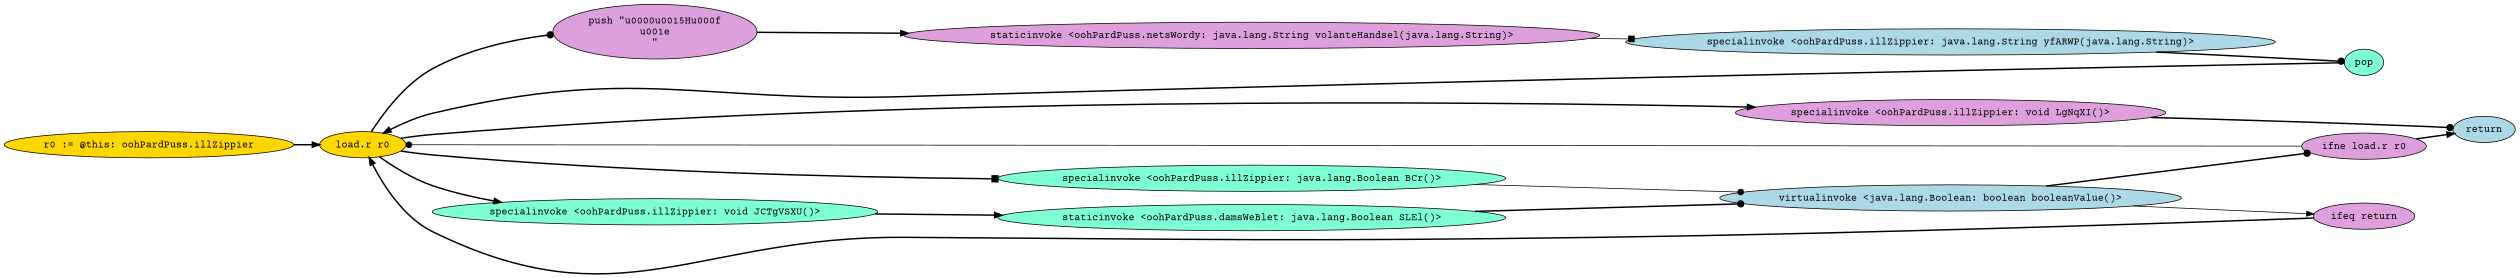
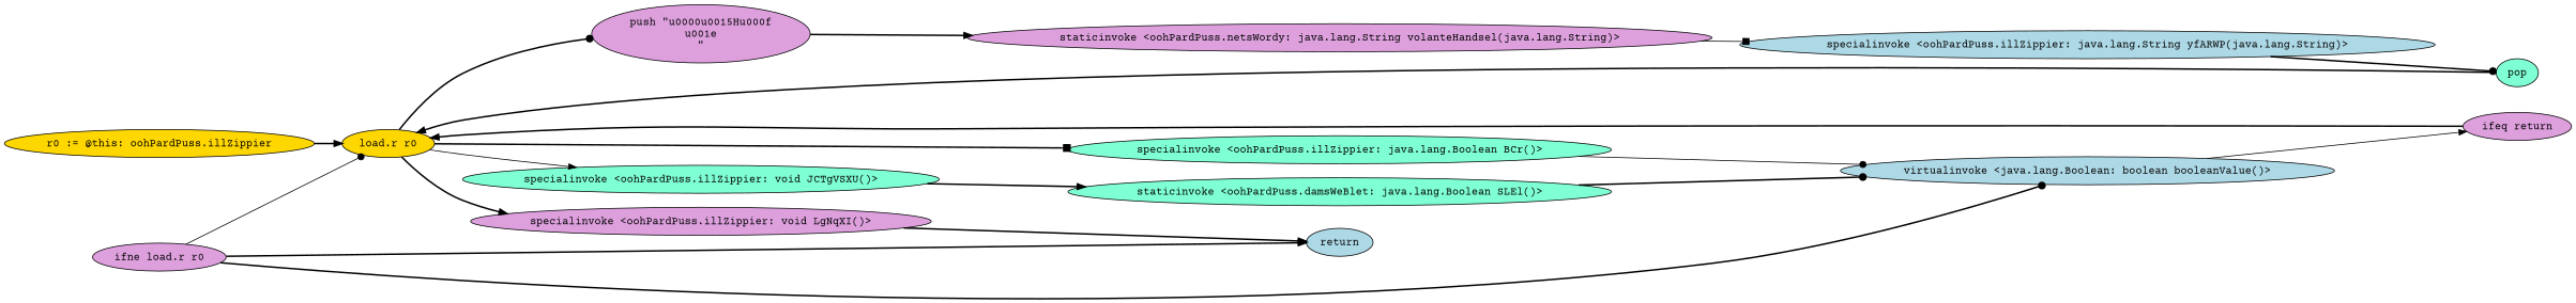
  digraph {
    fontname="Courier Prime"
    rankdir=LR
    node [fillcolor=plum fontname="Courier Prime" style=filled]
    edge [arrowhead=normal fontname="Courier Prime" style=bold]
    "r0 := @this: oohPardPuss.illZippier" [fillcolor=gold]
    "load.r r0" [fillcolor=gold]
    "push \"\u0000\u0015H\u000f\r\u001e\n\""
    "specialinvoke <oohPardPuss.illZippier: java.lang.Boolean BCr()>" [fillcolor=aquamarine]
    "specialinvoke <oohPardPuss.illZippier: void JCTgVSXU()>" [fillcolor=aquamarine]
    "specialinvoke <oohPardPuss.illZippier: void LgNqXI()>"
    "staticinvoke <oohPardPuss.netsWordy: java.lang.String volanteHandsel(java.lang.String)>"
    "virtualinvoke <java.lang.Boolean: boolean booleanValue()>" [fillcolor=lightblue]
    "staticinvoke <oohPardPuss.damsWeBlet: java.lang.Boolean SLEl()>" [fillcolor=aquamarine]
    return [fillcolor=lightblue]
    "specialinvoke <oohPardPuss.illZippier: java.lang.String yfARWP(java.lang.String)>" [fillcolor=lightblue]
    pop [fillcolor=aquamarine]
    "ifne load.r r0"
    "ifeq return"
    "r0 := @this: oohPardPuss.illZippier" -> "load.r r0"
    "load.r r0" -> "push \"\u0000\u0015H\u000f\r\u001e\n\"" [arrowhead=dot]
    "load.r r0" -> "specialinvoke <oohPardPuss.illZippier: java.lang.Boolean BCr()>" [arrowhead=box]
-   "load.r r0" -> "specialinvoke <oohPardPuss.illZippier: void JCTgVSXU()>"
+   "load.r r0" -> "specialinvoke <oohPardPuss.illZippier: void JCTgVSXU()>" [style=solid]
    "load.r r0" -> "specialinvoke <oohPardPuss.illZippier: void LgNqXI()>"
    "push \"\u0000\u0015H\u000f\r\u001e\n\"" -> "staticinvoke <oohPardPuss.netsWordy: java.lang.String volanteHandsel(java.lang.String)>"
    "specialinvoke <oohPardPuss.illZippier: java.lang.Boolean BCr()>" -> "virtualinvoke <java.lang.Boolean: boolean booleanValue()>" [arrowhead=dot style=solid]
    "specialinvoke <oohPardPuss.illZippier: void JCTgVSXU()>" -> "staticinvoke <oohPardPuss.damsWeBlet: java.lang.Boolean SLEl()>"
-   "specialinvoke <oohPardPuss.illZippier: void LgNqXI()>" -> return [arrowhead=dot]
+   "specialinvoke <oohPardPuss.illZippier: void LgNqXI()>" -> return
    "staticinvoke <oohPardPuss.netsWordy: java.lang.String volanteHandsel(java.lang.String)>" -> "specialinvoke <oohPardPuss.illZippier: java.lang.String yfARWP(java.lang.String)>" [arrowhead=box style=solid]
-   "virtualinvoke <java.lang.Boolean: boolean booleanValue()>" -> "ifne load.r r0" [arrowhead=dot]
+   "ifne load.r r0" -> "virtualinvoke <java.lang.Boolean: boolean booleanValue()>" [arrowhead=dot]
    "virtualinvoke <java.lang.Boolean: boolean booleanValue()>" -> "ifeq return" [style=solid]
    "staticinvoke <oohPardPuss.damsWeBlet: java.lang.Boolean SLEl()>" -> "virtualinvoke <java.lang.Boolean: boolean booleanValue()>" [arrowhead=dot]
    "specialinvoke <oohPardPuss.illZippier: java.lang.String yfARWP(java.lang.String)>" -> pop [arrowhead=dot]
    pop -> "load.r r0"
    "ifne load.r r0" -> "load.r r0" [arrowhead=dot style=solid]
    "ifne load.r r0" -> return
    "ifeq return" -> "load.r r0"
  }
